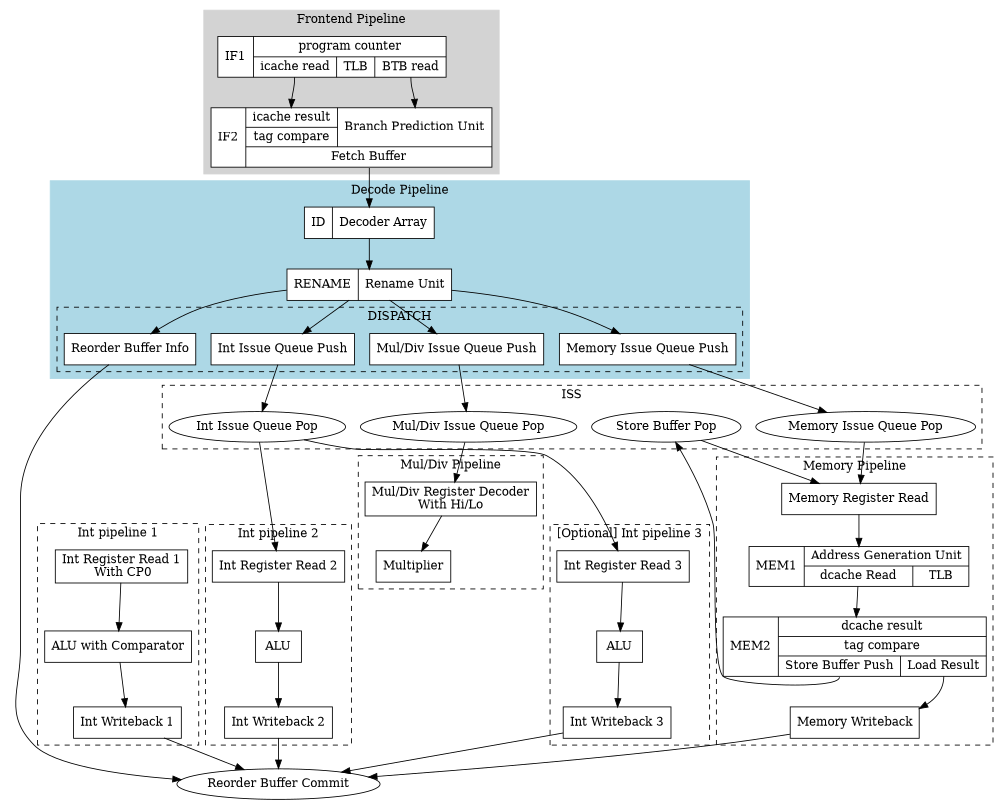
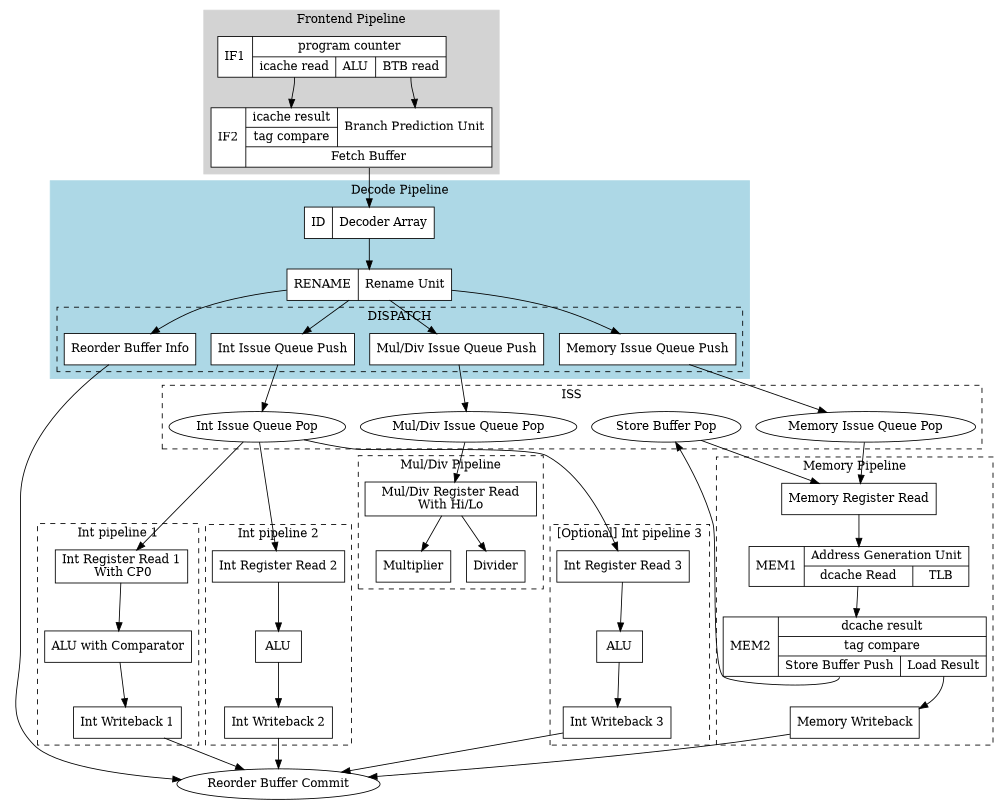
  digraph {
    node [fillcolor=white shape=record style=filled]
-   n1 [label="IF1|{program counter | {<icr> icache read|<itlb> TLB|<btbr> BTB read}}"]
+   n1 [label="IF1|{program counter | {<icr> icache read|<itlb> ALU|<btbr> BTB read}}"]
    n2 [label="IF2|{{{<icres> icache result|<itc> tag compare} |<bpu> Branch Prediction Unit}| <fb> Fetch Buffer}"]
    n3 [label="Reorder Buffer Info"]
    n4 [label="Int Issue Queue Push"]
    n5 [label="Memory Issue Queue Push"]
    n6 [label="Mul/Div Issue Queue Push"]
    n7 [label="ID|Decoder Array"]
    n8 [label="RENAME|Rename Unit"]
    n9 [label="Int Issue Queue Pop" shape="" style=""]
    n10 [label="Memory Issue Queue Pop" shape="" style=""]
    n11 [label="Mul/Div Issue Queue Pop" shape="" style=""]
    n12 [label="Store Buffer Pop" shape="" style=""]
    n13 [label="Int Register Read 1\n With CP0"]
    n14 [label="ALU with Comparator"]
    n15 [label="Int Writeback 1"]
    n16 [label="Int Register Read 2"]
    n17 [label=ALU]
    n18 [label="Int Writeback 2"]
    n19 [label="Int Register Read 3"]
    n20 [label=ALU]
    n21 [label="Int Writeback 3"]
-   n22 [label="Mul/Div Register Decoder\nWith Hi/Lo"]
+   n22 [label="Mul/Div Register Read\nWith Hi/Lo"]
    n23 [label=Multiplier]
+   n24 [label=Divider]
    n25 [label="Memory Register Read"]
    n26 [label="MEM1|{Address Generation Unit | {<dcr> dcache Read | <dtlb> TLB}}"]
    n27 [label="MEM2|{dcache result|tag compare|{<sb> Store Buffer Push|<lr> Load Result}}"]
    n28 [label="Memory Writeback"]
    n29 [label="Reorder Buffer Commit" fillcolor="" shape="" style=""]
    subgraph cluster_1 {
      color=lightgrey
      label="Frontend Pipeline"
      style=filled
      n1
      n2
    }
    subgraph cluster_2 {
      color=lightblue
      label="Decode Pipeline"
      style=filled
      n7
      n8
      subgraph cluster_3 {
        color=black
        label=DISPATCH
        rank=same
        style=dashed
        n3
        n4
        n5
        n6
      }
    }
    subgraph cluster_4 {
      color=black
      label=ISS
      rank=same
      style=dashed
      n9
      n10
      n11
      n12
    }
    subgraph cluster_5 {
      label="Int pipeline 1"
      style=dashed
      n13
      n14
      n15
    }
    subgraph cluster_6 {
      label="Int pipeline 2"
      style=dashed
      n16
      n17
      n18
    }
    subgraph cluster_7 {
      label="[Optional] Int pipeline 3"
      style=dashed
      n19
      n20
      n21
    }
    subgraph cluster_8 {
      label="Mul/Div Pipeline"
      style=dashed
      n22
      n23
+     n24
    }
    subgraph cluster_9 {
      label="Memory Pipeline"
      style=dashed
      n25
      n26
      n27
      n28
    }
    n1 -> n2 [headport=icres tailport=icr]
    n1 -> n2 [headport=bpu tailport=btbr]
    n2 -> n7 [tailport=fb]
    n3 -> n29
    n4 -> n9
    n5 -> n10
    n6 -> n11
    n7 -> n8
    n8 -> n3
    n8 -> n4
    n8 -> n5
    n8 -> n6
+   n9 -> n13
    n9 -> n16
    n9 -> n19
    n10 -> n25
    n11 -> n22
    n12 -> n25
    n13 -> n14
    n14 -> n15
    n15 -> n29
    n16 -> n17
    n17 -> n18
    n18 -> n29
    n19 -> n20
    n20 -> n21
    n21 -> n29
    n22 -> n23
+   n22 -> n24
    n25 -> n26
    n26 -> n27
    n27 -> n12 [tailport=sb]
    n27 -> n28 [tailport=lr]
    n28 -> n29
  }
